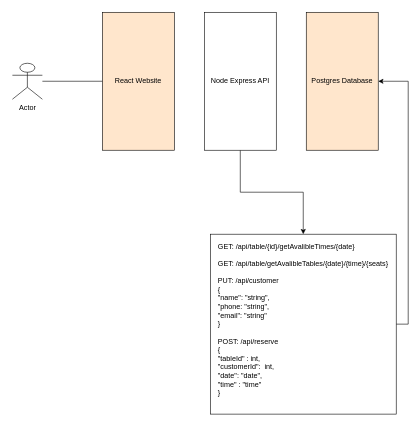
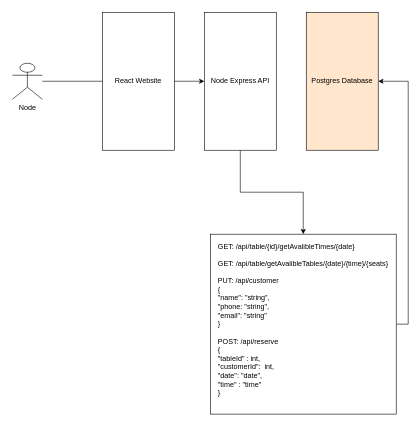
  <mxCell id="0" />
  <mxCell id="1" parent="0" />
- <mxCell id="3" value="React Website" style="rounded=0;whiteSpace=wrap;html=1;fillColor=#ffe6cc;" parent="1" vertex="1"><mxGeometry x="170" y="20" width="120" height="230" as="geometry" /></mxCell>
+ <mxCell id="2" style="edgeStyle=orthogonalEdgeStyle;rounded=0;orthogonalLoop=1;jettySize=auto;html=1;entryX=0;entryY=0.5;entryDx=0;entryDy=0;" parent="1" source="3" target="5" edge="1"><mxGeometry relative="1" as="geometry"><mxPoint x="320" y="250" as="targetPoint" /></mxGeometry></mxCell>
+ <mxCell id="3" value="React Website" style="rounded=0;whiteSpace=wrap;html=1;" parent="1" vertex="1"><mxGeometry x="170" y="20" width="120" height="230" as="geometry" /></mxCell>
  <mxCell id="4" style="edgeStyle=orthogonalEdgeStyle;rounded=0;orthogonalLoop=1;jettySize=auto;html=1;entryX=0.5;entryY=0;entryDx=0;entryDy=0;" parent="1" source="5" target="8" edge="1"><mxGeometry relative="1" as="geometry" /></mxCell>
  <mxCell id="5" value="Node Express API" style="rounded=0;whiteSpace=wrap;html=1;" parent="1" vertex="1"><mxGeometry x="340" y="20" width="120" height="230" as="geometry" /></mxCell>
  <mxCell id="6" value="Postgres Database" style="rounded=0;whiteSpace=wrap;html=1;fillColor=#ffe6cc;" parent="1" vertex="1"><mxGeometry x="510" y="20" width="120" height="230" as="geometry" /></mxCell>
  <mxCell id="7" style="edgeStyle=orthogonalEdgeStyle;rounded=0;orthogonalLoop=1;jettySize=auto;html=1;exitX=1;exitY=0.5;exitDx=0;exitDy=0;entryX=1;entryY=0.5;entryDx=0;entryDy=0;" parent="1" source="8" target="6" edge="1"><mxGeometry relative="1" as="geometry" /></mxCell>
  <mxCell id="8" value="&lt;div style=&quot;text-align: left;&quot;&gt;&lt;span style=&quot;background-color: initial;&quot;&gt;GET: /api/table/{id}/getAvalibleTimes/{date}&lt;/span&gt;&lt;/div&gt;&lt;br&gt;&lt;div style=&quot;text-align: left;&quot;&gt;GET: /api/table/getAvalibleTables/{date}/{time}/{seats}&lt;span style=&quot;background-color: initial;&quot;&gt;&lt;br&gt;&lt;/span&gt;&lt;/div&gt;&lt;div style=&quot;text-align: left;&quot;&gt;&lt;br&gt;&lt;/div&gt;&lt;div style=&quot;text-align: left;&quot;&gt;&lt;span style=&quot;background-color: initial;&quot;&gt;PUT: /api/customer&lt;/span&gt;&lt;/div&gt;&lt;div style=&quot;text-align: left;&quot;&gt;&lt;span style=&quot;background-color: initial;&quot;&gt;{&lt;/span&gt;&lt;/div&gt;&lt;div style=&quot;text-align: left;&quot;&gt;&lt;span style=&quot;background-color: initial;&quot;&gt;&quot;name&quot;: &quot;string&quot;,&lt;/span&gt;&lt;/div&gt;&lt;div style=&quot;text-align: left;&quot;&gt;&lt;span style=&quot;background-color: initial;&quot;&gt;&quot;phone: &quot;string&quot;,&lt;/span&gt;&lt;/div&gt;&lt;div style=&quot;text-align: left;&quot;&gt;&lt;span style=&quot;background-color: initial;&quot;&gt;&quot;email&quot;: &quot;string&quot;&lt;/span&gt;&lt;/div&gt;&lt;div style=&quot;text-align: left;&quot;&gt;&lt;span style=&quot;background-color: initial;&quot;&gt;}&lt;/span&gt;&lt;/div&gt;&lt;div style=&quot;text-align: left;&quot;&gt;&lt;span style=&quot;background-color: initial;&quot;&gt;&lt;br&gt;&lt;/span&gt;&lt;/div&gt;&lt;div style=&quot;text-align: left;&quot;&gt;&lt;span style=&quot;background-color: initial;&quot;&gt;POST: /api/reserve&lt;/span&gt;&lt;/div&gt;&lt;div style=&quot;text-align: left;&quot;&gt;&lt;span style=&quot;background-color: initial;&quot;&gt;{&lt;/span&gt;&lt;/div&gt;&lt;div style=&quot;text-align: left;&quot;&gt;&lt;span style=&quot;background-color: initial;&quot;&gt;&quot;tableId&quot; : int,&lt;/span&gt;&lt;/div&gt;&lt;div style=&quot;text-align: left;&quot;&gt;&lt;span style=&quot;background-color: initial;&quot;&gt;&quot;customerId&quot;:&amp;nbsp; int,&lt;/span&gt;&lt;/div&gt;&lt;div style=&quot;text-align: left;&quot;&gt;&lt;span style=&quot;background-color: initial;&quot;&gt;&quot;date&quot;: &quot;date&quot;,&lt;/span&gt;&lt;/div&gt;&lt;div style=&quot;text-align: left;&quot;&gt;&lt;span style=&quot;background-color: initial;&quot;&gt;&quot;time&quot; : &quot;time&quot;&lt;/span&gt;&lt;/div&gt;&lt;div style=&quot;text-align: left;&quot;&gt;&lt;span style=&quot;background-color: initial;&quot;&gt;}&lt;/span&gt;&lt;/div&gt;&lt;div style=&quot;text-align: left;&quot;&gt;&lt;br&gt;&lt;/div&gt;" style="rounded=0;whiteSpace=wrap;html=1;" parent="1" vertex="1"><mxGeometry x="350" y="390" width="310" height="300" as="geometry" /></mxCell>
  <mxCell id="9" style="edgeStyle=orthogonalEdgeStyle;rounded=0;orthogonalLoop=1;jettySize=auto;html=1;entryX=0;entryY=0.5;entryDx=0;entryDy=0;endArrow=none;" parent="1" source="10" target="3" edge="1"><mxGeometry relative="1" as="geometry" /></mxCell>
- <mxCell id="10" value="Actor" style="shape=umlActor;verticalLabelPosition=bottom;verticalAlign=top;html=1;outlineConnect=0;" parent="1" vertex="1"><mxGeometry x="20" y="105" width="50" height="60" as="geometry" /></mxCell>
+ <mxCell id="10" value="Node" style="shape=umlActor;verticalLabelPosition=bottom;verticalAlign=top;html=1;outlineConnect=0;" parent="1" vertex="1"><mxGeometry x="20" y="105" width="50" height="60" as="geometry" /></mxCell>
